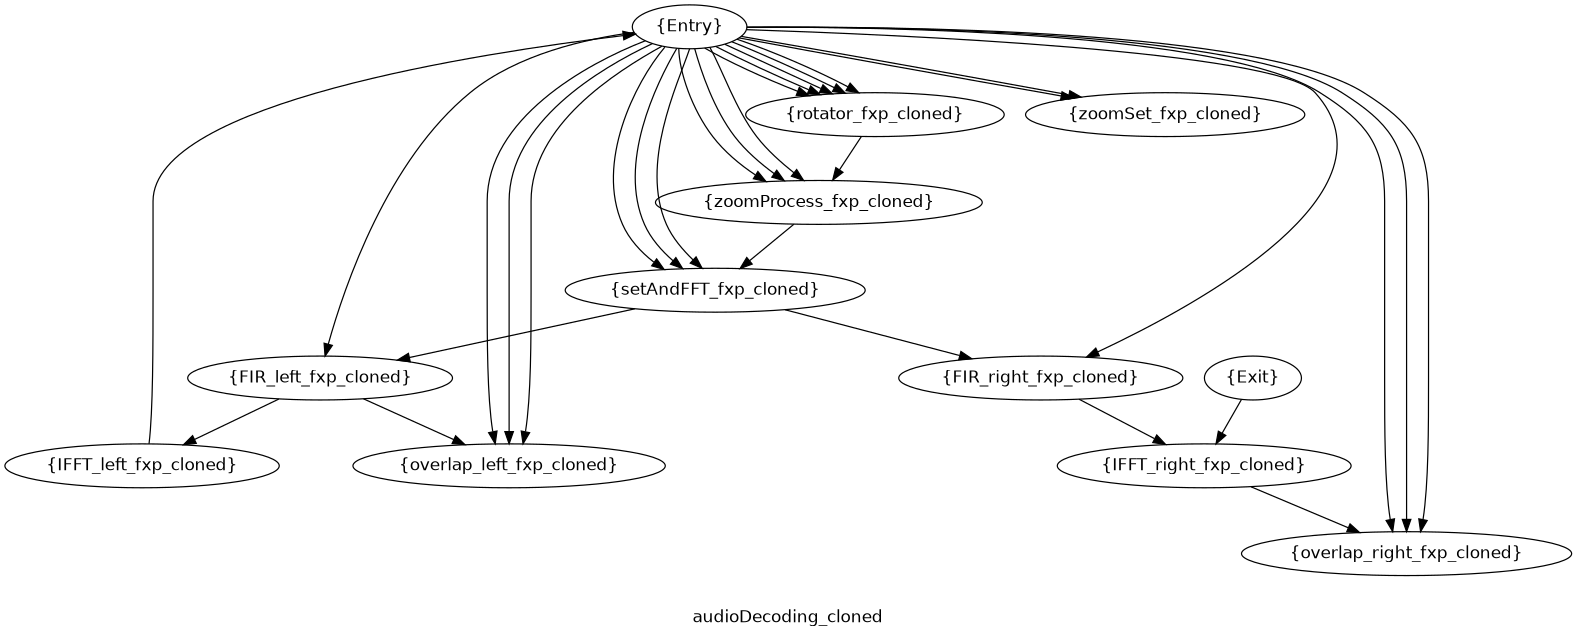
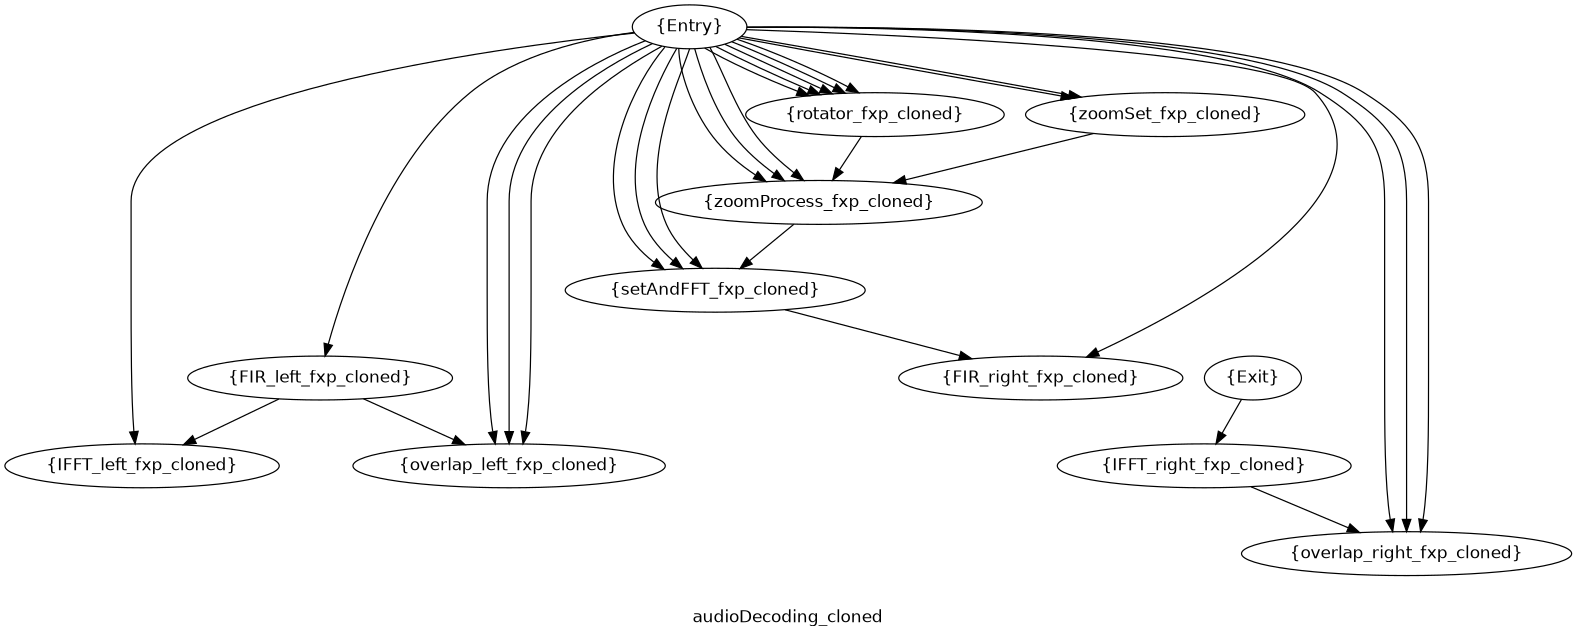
  digraph {
    compound=true
    fontname="DejaVu Sans"
    label=audioDecoding_cloned
    node [fontname="DejaVu Sans" shape=oval]
    edge [fontname="DejaVu Sans"]
    n1 [label="{Entry}"]
    n2 [label="{rotator_fxp_cloned}"]
    n3 [label="{zoomSet_fxp_cloned}"]
    n4 [label="{zoomProcess_fxp_cloned}"]
    n5 [label="{setAndFFT_fxp_cloned}"]
    n6 [label="{FIR_left_fxp_cloned}"]
    n7 [label="{FIR_right_fxp_cloned}"]
    n8 [label="{IFFT_left_fxp_cloned}"]
    n9 [label="{overlap_left_fxp_cloned}"]
    n10 [label="{overlap_right_fxp_cloned}"]
    n11 [label="{IFFT_right_fxp_cloned}"]
    n12 [label="{Exit}"]
    n1 -> n2
    n1 -> n2
    n1 -> n2
    n1 -> n2
    n1 -> n2
    n1 -> n3
    n1 -> n3
    n1 -> n4
    n1 -> n4
    n1 -> n4
    n1 -> n5
    n1 -> n5
    n1 -> n5
    n1 -> n6
    n1 -> n7
-   n8 -> n1
+   n1 -> n8
    n1 -> n9
    n1 -> n9
    n1 -> n9
    n1 -> n10
    n1 -> n10
    n1 -> n10
    n2 -> n4
+   n3 -> n4
    n4 -> n5
-   n5 -> n6
    n5 -> n7
    n6 -> n8
    n6 -> n9
-   n7 -> n11
    n11 -> n10
    n12 -> n11
  }
